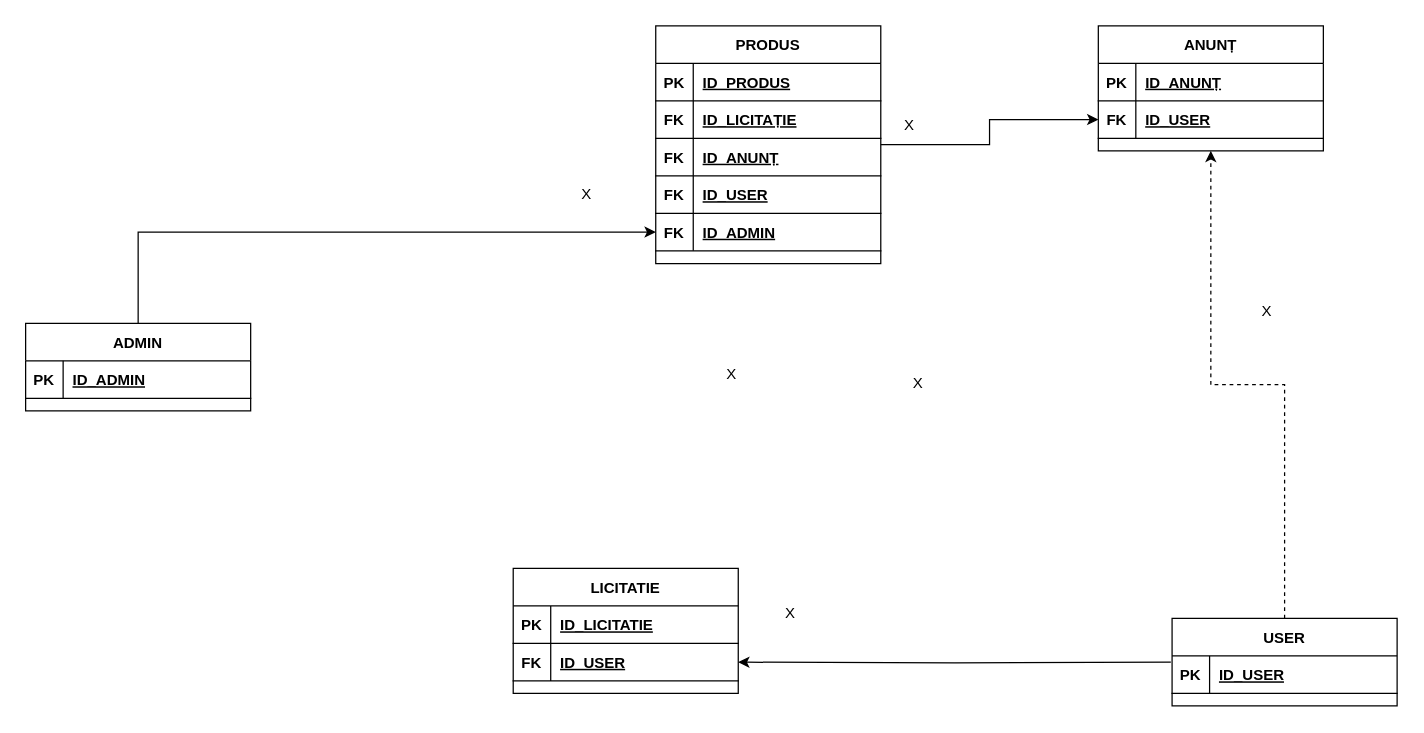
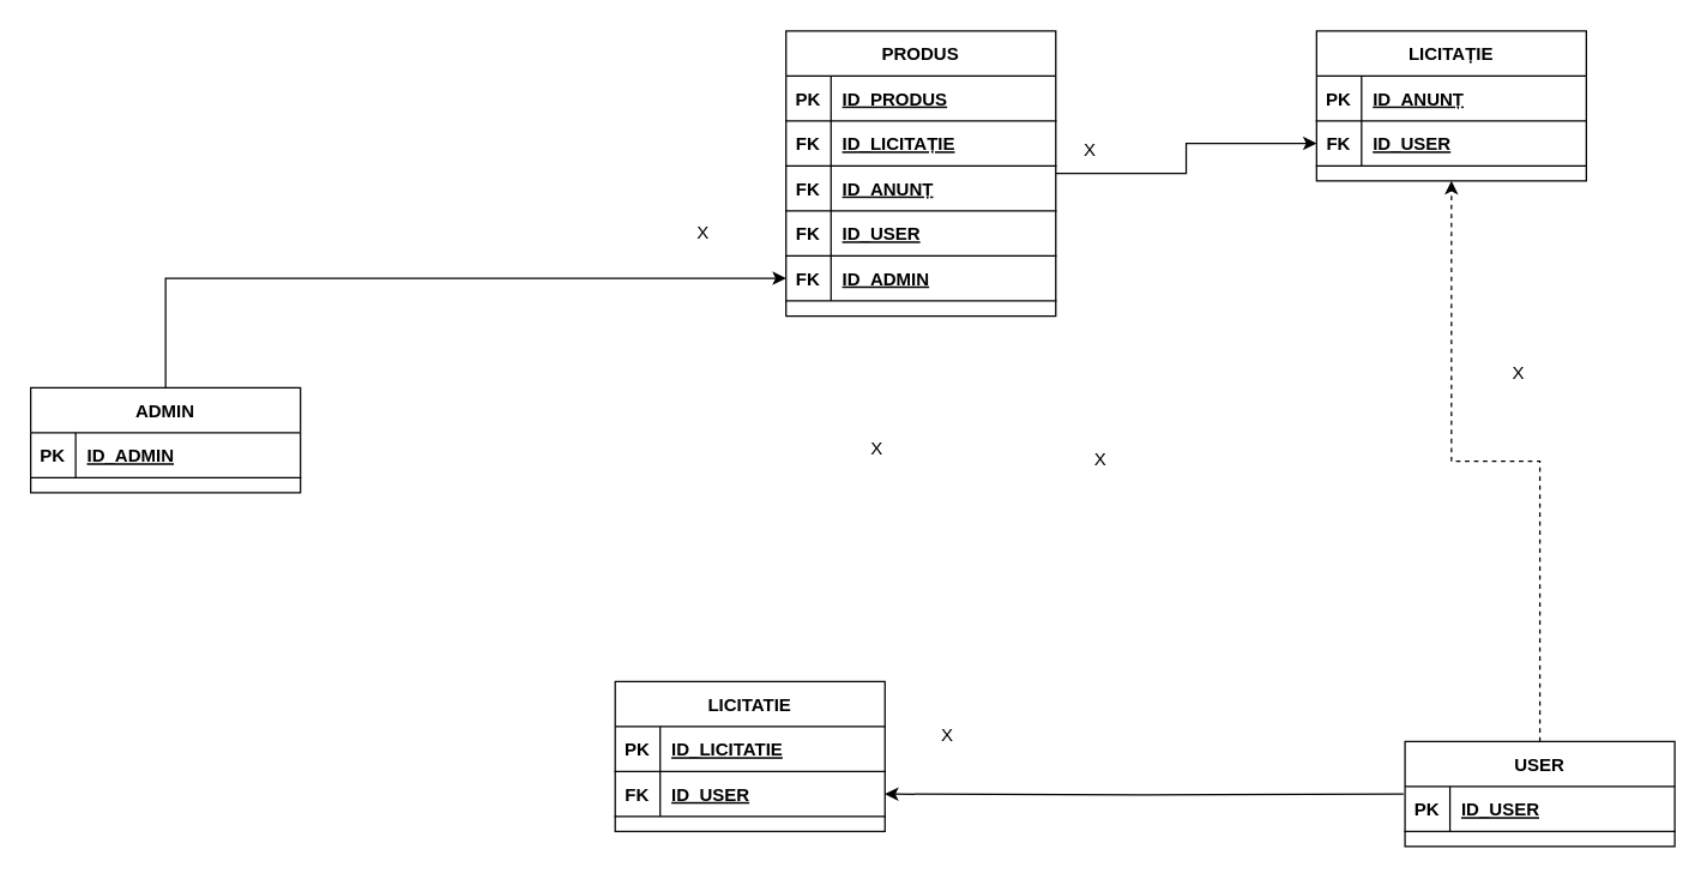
  <mxCell id="0" />
  <mxCell id="1" parent="0" />
  <mxCell id="2" style="edgeStyle=orthogonalEdgeStyle;rounded=0;orthogonalLoop=1;jettySize=auto;html=1;exitX=1;exitY=0.5;exitDx=0;exitDy=0;entryX=0;entryY=0.5;entryDx=0;entryDy=0;" edge="1" parent="1" source="3" target="35"><mxGeometry relative="1" as="geometry"><mxPoint x="878.54" y="145.04" as="targetPoint" /></mxGeometry></mxCell>
  <mxCell id="3" value="PRODUS" style="shape=table;startSize=30;container=1;collapsible=1;childLayout=tableLayout;fixedRows=1;rowLines=0;fontStyle=1;align=center;resizeLast=1;" vertex="1" parent="1"><mxGeometry x="524" width="180" height="190.138" as="geometry" y="20" /></mxCell>
  <mxCell id="4" value="" style="shape=tableRow;horizontal=0;startSize=0;swimlaneHead=0;swimlaneBody=0;fillColor=none;collapsible=0;dropTarget=0;points=[[0,0.5],[1,0.5]];portConstraint=eastwest;top=0;left=0;right=0;bottom=1;" vertex="1" parent="3"><mxGeometry y="30" width="180" height="30" as="geometry" /></mxCell>
  <mxCell id="5" value="PK" style="shape=partialRectangle;connectable=0;fillColor=none;top=0;left=0;bottom=0;right=0;fontStyle=1;overflow=hidden;" vertex="1" parent="4"><mxGeometry width="30" height="30" as="geometry"><mxRectangle width="30" height="30" as="alternateBounds" /></mxGeometry></mxCell>
  <mxCell id="6" value="ID_PRODUS" style="shape=partialRectangle;connectable=0;fillColor=none;top=0;left=0;bottom=0;right=0;align=left;spacingLeft=6;fontStyle=5;overflow=hidden;" vertex="1" parent="4"><mxGeometry x="30" width="150" height="30" as="geometry"><mxRectangle width="150" height="30" as="alternateBounds" /></mxGeometry></mxCell>
  <mxCell id="7" value="" style="shape=tableRow;horizontal=0;startSize=0;swimlaneHead=0;swimlaneBody=0;fillColor=none;collapsible=0;dropTarget=0;points=[[0,0.5],[1,0.5]];portConstraint=eastwest;top=0;left=0;right=0;bottom=1;" vertex="1" parent="3"><mxGeometry y="60" width="180" height="30" as="geometry" /></mxCell>
  <mxCell id="8" value="FK" style="shape=partialRectangle;connectable=0;fillColor=none;top=0;left=0;bottom=0;right=0;fontStyle=1;overflow=hidden;" vertex="1" parent="7"><mxGeometry width="30" height="30" as="geometry"><mxRectangle width="30" height="30" as="alternateBounds" /></mxGeometry></mxCell>
  <mxCell id="9" value="ID_LICITAȚIE" style="shape=partialRectangle;connectable=0;fillColor=none;top=0;left=0;bottom=0;right=0;align=left;spacingLeft=6;fontStyle=5;overflow=hidden;" vertex="1" parent="7"><mxGeometry x="30" width="150" height="30" as="geometry"><mxRectangle width="150" height="30" as="alternateBounds" /></mxGeometry></mxCell>
  <mxCell id="10" value="" style="shape=tableRow;horizontal=0;startSize=0;swimlaneHead=0;swimlaneBody=0;fillColor=none;collapsible=0;dropTarget=0;points=[[0,0.5],[1,0.5]];portConstraint=eastwest;top=0;left=0;right=0;bottom=1;" vertex="1" parent="3"><mxGeometry y="90" width="180" height="30" as="geometry" /></mxCell>
  <mxCell id="11" value="FK" style="shape=partialRectangle;connectable=0;fillColor=none;top=0;left=0;bottom=0;right=0;fontStyle=1;overflow=hidden;" vertex="1" parent="10"><mxGeometry width="30" height="30" as="geometry"><mxRectangle width="30" height="30" as="alternateBounds" /></mxGeometry></mxCell>
  <mxCell id="12" value="ID_ANUNȚ" style="shape=partialRectangle;connectable=0;fillColor=none;top=0;left=0;bottom=0;right=0;align=left;spacingLeft=6;fontStyle=5;overflow=hidden;" vertex="1" parent="10"><mxGeometry x="30" width="150" height="30" as="geometry"><mxRectangle width="150" height="30" as="alternateBounds" /></mxGeometry></mxCell>
  <mxCell id="13" value="" style="shape=tableRow;horizontal=0;startSize=0;swimlaneHead=0;swimlaneBody=0;fillColor=none;collapsible=0;dropTarget=0;points=[[0,0.5],[1,0.5]];portConstraint=eastwest;top=0;left=0;right=0;bottom=1;" vertex="1" parent="3"><mxGeometry y="120" width="180" height="30" as="geometry" /></mxCell>
  <mxCell id="14" value="FK" style="shape=partialRectangle;connectable=0;fillColor=none;top=0;left=0;bottom=0;right=0;fontStyle=1;overflow=hidden;" vertex="1" parent="13"><mxGeometry width="30" height="30" as="geometry"><mxRectangle width="30" height="30" as="alternateBounds" /></mxGeometry></mxCell>
  <mxCell id="15" value="ID_USER" style="shape=partialRectangle;connectable=0;fillColor=none;top=0;left=0;bottom=0;right=0;align=left;spacingLeft=6;fontStyle=5;overflow=hidden;" vertex="1" parent="13"><mxGeometry x="30" width="150" height="30" as="geometry"><mxRectangle width="150" height="30" as="alternateBounds" /></mxGeometry></mxCell>
  <mxCell id="16" value="" style="shape=tableRow;horizontal=0;startSize=0;swimlaneHead=0;swimlaneBody=0;fillColor=none;collapsible=0;dropTarget=0;points=[[0,0.5],[1,0.5]];portConstraint=eastwest;top=0;left=0;right=0;bottom=1;" vertex="1" parent="3"><mxGeometry y="150" width="180" height="30" as="geometry" /></mxCell>
  <mxCell id="17" value="FK" style="shape=partialRectangle;connectable=0;fillColor=none;top=0;left=0;bottom=0;right=0;fontStyle=1;overflow=hidden;" vertex="1" parent="16"><mxGeometry width="30" height="30" as="geometry"><mxRectangle width="30" height="30" as="alternateBounds" /></mxGeometry></mxCell>
  <mxCell id="18" value="ID_ADMIN" style="shape=partialRectangle;connectable=0;fillColor=none;top=0;left=0;bottom=0;right=0;align=left;spacingLeft=6;fontStyle=5;overflow=hidden;" vertex="1" parent="16"><mxGeometry x="30" width="150" height="30" as="geometry"><mxRectangle width="150" height="30" as="alternateBounds" /></mxGeometry></mxCell>
  <mxCell id="19" style="edgeStyle=orthogonalEdgeStyle;rounded=0;orthogonalLoop=1;jettySize=auto;html=1;exitX=0.5;exitY=0;exitDx=0;exitDy=0;entryX=0.5;entryY=1;entryDx=0;entryDy=0;dashed=1;" edge="1" parent="1" source="20" target="31"><mxGeometry relative="1" as="geometry" /></mxCell>
  <mxCell id="20" value="USER" style="shape=table;startSize=30;container=1;collapsible=1;childLayout=tableLayout;fixedRows=1;rowLines=0;fontStyle=1;align=center;resizeLast=1;" vertex="1" parent="1"><mxGeometry x="937" y="494" width="180" height="70" as="geometry" /></mxCell>
  <mxCell id="21" value="" style="shape=tableRow;horizontal=0;startSize=0;swimlaneHead=0;swimlaneBody=0;fillColor=none;collapsible=0;dropTarget=0;points=[[0,0.5],[1,0.5]];portConstraint=eastwest;top=0;left=0;right=0;bottom=1;" vertex="1" parent="20"><mxGeometry y="30" width="180" height="30" as="geometry" /></mxCell>
  <mxCell id="22" value="PK" style="shape=partialRectangle;connectable=0;fillColor=none;top=0;left=0;bottom=0;right=0;fontStyle=1;overflow=hidden;" vertex="1" parent="21"><mxGeometry width="30" height="30" as="geometry"><mxRectangle width="30" height="30" as="alternateBounds" /></mxGeometry></mxCell>
  <mxCell id="23" value="ID_USER" style="shape=partialRectangle;connectable=0;fillColor=none;top=0;left=0;bottom=0;right=0;align=left;spacingLeft=6;fontStyle=5;overflow=hidden;" vertex="1" parent="21"><mxGeometry x="30" width="150" height="30" as="geometry"><mxRectangle width="150" height="30" as="alternateBounds" /></mxGeometry></mxCell>
  <mxCell id="24" value="LICITATIE" style="shape=table;startSize=30;container=1;collapsible=1;childLayout=tableLayout;fixedRows=1;rowLines=0;fontStyle=1;align=center;resizeLast=1;" vertex="1" parent="1"><mxGeometry x="410" y="454" width="180" height="100" as="geometry" /></mxCell>
  <mxCell id="25" value="" style="shape=tableRow;horizontal=0;startSize=0;swimlaneHead=0;swimlaneBody=0;fillColor=none;collapsible=0;dropTarget=0;points=[[0,0.5],[1,0.5]];portConstraint=eastwest;top=0;left=0;right=0;bottom=1;" vertex="1" parent="24"><mxGeometry y="30" width="180" height="30" as="geometry" /></mxCell>
  <mxCell id="26" value="PK" style="shape=partialRectangle;connectable=0;fillColor=none;top=0;left=0;bottom=0;right=0;fontStyle=1;overflow=hidden;" vertex="1" parent="25"><mxGeometry width="30" height="30" as="geometry"><mxRectangle width="30" height="30" as="alternateBounds" /></mxGeometry></mxCell>
  <mxCell id="27" value="ID_LICITATIE" style="shape=partialRectangle;connectable=0;fillColor=none;top=0;left=0;bottom=0;right=0;align=left;spacingLeft=6;fontStyle=5;overflow=hidden;" vertex="1" parent="25"><mxGeometry x="30" width="150" height="30" as="geometry"><mxRectangle width="150" height="30" as="alternateBounds" /></mxGeometry></mxCell>
  <mxCell id="28" value="" style="shape=tableRow;horizontal=0;startSize=0;swimlaneHead=0;swimlaneBody=0;fillColor=none;collapsible=0;dropTarget=0;points=[[0,0.5],[1,0.5]];portConstraint=eastwest;top=0;left=0;right=0;bottom=1;" vertex="1" parent="24"><mxGeometry y="60" width="180" height="30" as="geometry" /></mxCell>
  <mxCell id="29" value="FK" style="shape=partialRectangle;connectable=0;fillColor=none;top=0;left=0;bottom=0;right=0;fontStyle=1;overflow=hidden;" vertex="1" parent="28"><mxGeometry width="30" height="30" as="geometry"><mxRectangle width="30" height="30" as="alternateBounds" /></mxGeometry></mxCell>
  <mxCell id="30" value="ID_USER" style="shape=partialRectangle;connectable=0;fillColor=none;top=0;left=0;bottom=0;right=0;align=left;spacingLeft=6;fontStyle=5;overflow=hidden;" vertex="1" parent="28"><mxGeometry x="30" width="150" height="30" as="geometry"><mxRectangle width="150" height="30" as="alternateBounds" /></mxGeometry></mxCell>
- <mxCell id="31" value="ANUNȚ" style="shape=table;startSize=30;container=1;collapsible=1;childLayout=tableLayout;fixedRows=1;rowLines=0;fontStyle=1;align=center;resizeLast=1;" vertex="1" parent="1"><mxGeometry x="878" y="20" width="180" height="100" as="geometry" /></mxCell>
+ <mxCell id="31" value="LICITAȚIE" style="shape=table;startSize=30;container=1;collapsible=1;childLayout=tableLayout;fixedRows=1;rowLines=0;fontStyle=1;align=center;resizeLast=1;" vertex="1" parent="1"><mxGeometry x="878" y="20" width="180" height="100" as="geometry" /></mxCell>
  <mxCell id="32" value="" style="shape=tableRow;horizontal=0;startSize=0;swimlaneHead=0;swimlaneBody=0;fillColor=none;collapsible=0;dropTarget=0;points=[[0,0.5],[1,0.5]];portConstraint=eastwest;top=0;left=0;right=0;bottom=1;" vertex="1" parent="31"><mxGeometry y="30" width="180" height="30" as="geometry" /></mxCell>
  <mxCell id="33" value="PK" style="shape=partialRectangle;connectable=0;fillColor=none;top=0;left=0;bottom=0;right=0;fontStyle=1;overflow=hidden;" vertex="1" parent="32"><mxGeometry width="30" height="30" as="geometry"><mxRectangle width="30" height="30" as="alternateBounds" /></mxGeometry></mxCell>
  <mxCell id="34" value="ID_ANUNȚ" style="shape=partialRectangle;connectable=0;fillColor=none;top=0;left=0;bottom=0;right=0;align=left;spacingLeft=6;fontStyle=5;overflow=hidden;" vertex="1" parent="32"><mxGeometry x="30" width="150" height="30" as="geometry"><mxRectangle width="150" height="30" as="alternateBounds" /></mxGeometry></mxCell>
  <mxCell id="35" value="" style="shape=tableRow;horizontal=0;startSize=0;swimlaneHead=0;swimlaneBody=0;fillColor=none;collapsible=0;dropTarget=0;points=[[0,0.5],[1,0.5]];portConstraint=eastwest;top=0;left=0;right=0;bottom=1;" vertex="1" parent="31"><mxGeometry y="60" width="180" height="30" as="geometry" /></mxCell>
  <mxCell id="36" value="FK" style="shape=partialRectangle;connectable=0;fillColor=none;top=0;left=0;bottom=0;right=0;fontStyle=1;overflow=hidden;" vertex="1" parent="35"><mxGeometry width="30" height="30" as="geometry"><mxRectangle width="30" height="30" as="alternateBounds" /></mxGeometry></mxCell>
  <mxCell id="37" value="ID_USER" style="shape=partialRectangle;connectable=0;fillColor=none;top=0;left=0;bottom=0;right=0;align=left;spacingLeft=6;fontStyle=5;overflow=hidden;" vertex="1" parent="35"><mxGeometry x="30" width="150" height="30" as="geometry"><mxRectangle width="150" height="30" as="alternateBounds" /></mxGeometry></mxCell>
  <mxCell id="38" style="edgeStyle=orthogonalEdgeStyle;rounded=0;orthogonalLoop=1;jettySize=auto;html=1;entryX=0;entryY=0.5;entryDx=0;entryDy=0;" edge="1" parent="1" source="39" target="16"><mxGeometry relative="1" as="geometry" /></mxCell>
  <mxCell id="39" value="ADMIN" style="shape=table;startSize=30;container=1;collapsible=1;childLayout=tableLayout;fixedRows=1;rowLines=0;fontStyle=1;align=center;resizeLast=1;" vertex="1" parent="1"><mxGeometry x="20" y="258" width="180" height="70" as="geometry" /></mxCell>
  <mxCell id="40" value="" style="shape=tableRow;horizontal=0;startSize=0;swimlaneHead=0;swimlaneBody=0;fillColor=none;collapsible=0;dropTarget=0;points=[[0,0.5],[1,0.5]];portConstraint=eastwest;top=0;left=0;right=0;bottom=1;" vertex="1" parent="39"><mxGeometry y="30" width="180" height="30" as="geometry" /></mxCell>
  <mxCell id="41" value="PK" style="shape=partialRectangle;connectable=0;fillColor=none;top=0;left=0;bottom=0;right=0;fontStyle=1;overflow=hidden;" vertex="1" parent="40"><mxGeometry width="30" height="30" as="geometry"><mxRectangle width="30" height="30" as="alternateBounds" /></mxGeometry></mxCell>
  <mxCell id="42" value="ID_ADMIN" style="shape=partialRectangle;connectable=0;fillColor=none;top=0;left=0;bottom=0;right=0;align=left;spacingLeft=6;fontStyle=5;overflow=hidden;" vertex="1" parent="40"><mxGeometry x="30" width="150" height="30" as="geometry"><mxRectangle width="150" height="30" as="alternateBounds" /></mxGeometry></mxCell>
  <mxCell id="43" value="X" style="text;html=1;strokeColor=none;fillColor=none;align=center;verticalAlign=middle;whiteSpace=wrap;rounded=0;" vertex="1" parent="1"><mxGeometry x="555" y="284" width="60" height="30" as="geometry" /></mxCell>
  <mxCell id="44" value="X" style="text;html=1;strokeColor=none;fillColor=none;align=center;verticalAlign=middle;whiteSpace=wrap;rounded=0;" vertex="1" parent="1"><mxGeometry x="697" y="85" width="60" height="30" as="geometry" /></mxCell>
  <mxCell id="45" style="edgeStyle=orthogonalEdgeStyle;rounded=0;orthogonalLoop=1;jettySize=auto;html=1;entryX=1;entryY=0.5;entryDx=0;entryDy=0;" edge="1" parent="1" target="28"><mxGeometry relative="1" as="geometry"><mxPoint x="936" y="529" as="sourcePoint" /></mxGeometry></mxCell>
  <mxCell id="46" value="X" style="text;html=1;strokeColor=none;fillColor=none;align=center;verticalAlign=middle;whiteSpace=wrap;rounded=0;" vertex="1" parent="1"><mxGeometry x="439" y="140" width="60" height="30" as="geometry" /></mxCell>
  <mxCell id="47" value="X" style="text;html=1;strokeColor=none;fillColor=none;align=center;verticalAlign=middle;whiteSpace=wrap;rounded=0;" vertex="1" parent="1"><mxGeometry x="704" y="291" width="60" height="30" as="geometry" /></mxCell>
  <mxCell id="48" value="X" style="text;html=1;strokeColor=none;fillColor=none;align=center;verticalAlign=middle;whiteSpace=wrap;rounded=0;" vertex="1" parent="1"><mxGeometry x="983" y="234" width="60" height="30" as="geometry" /></mxCell>
  <mxCell id="49" value="X" style="text;html=1;strokeColor=none;fillColor=none;align=center;verticalAlign=middle;whiteSpace=wrap;rounded=0;" vertex="1" parent="1"><mxGeometry x="602" y="475" width="60" height="30" as="geometry" /></mxCell>
